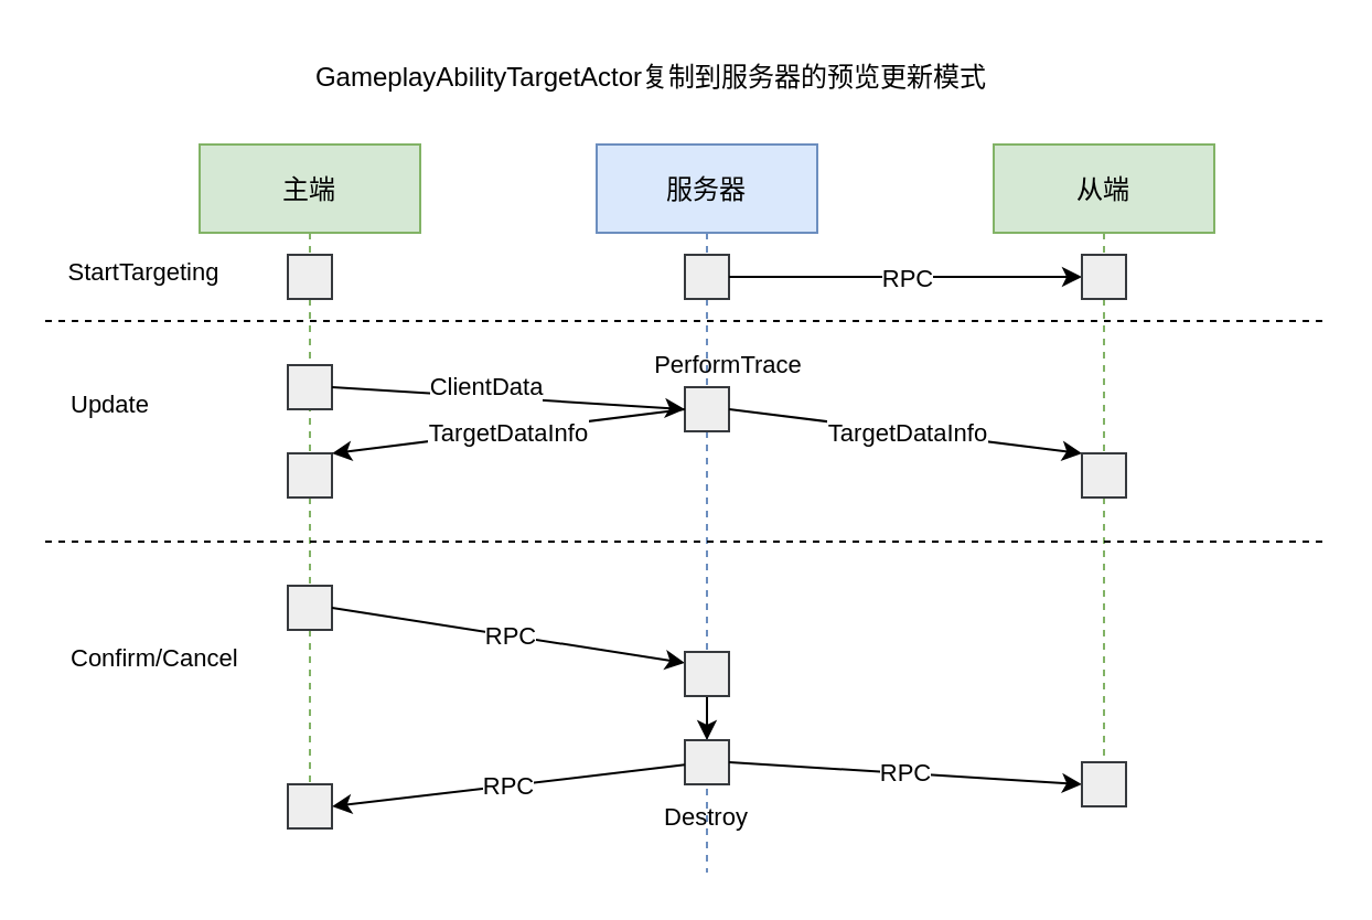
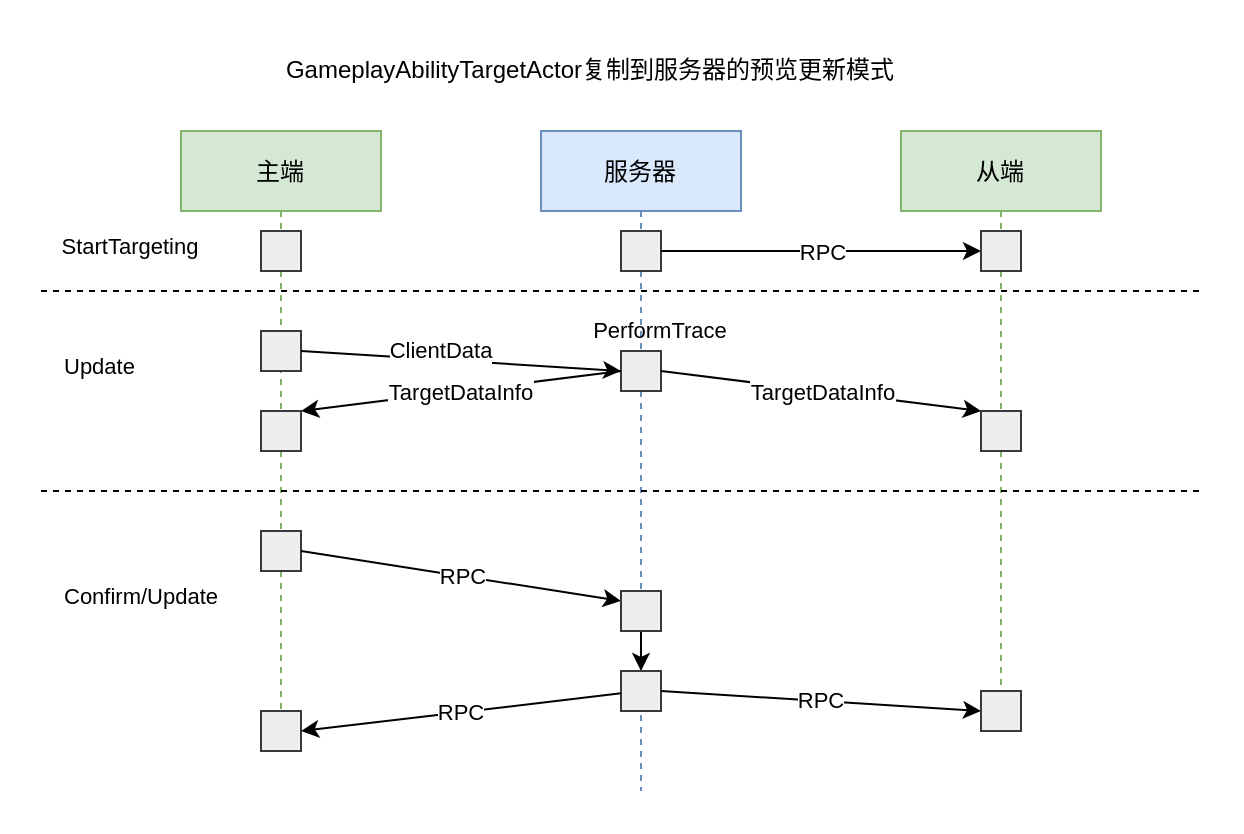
  <mxCell id="0" />
  <mxCell id="1" parent="0" />
  <mxCell id="2" value="主端" style="shape=umlLifeline;perimeter=lifelinePerimeter;container=1;collapsible=0;recursiveResize=0;rounded=0;shadow=0;strokeWidth=1;fillColor=#d5e8d4;strokeColor=#82b366;" parent="1" vertex="1"><mxGeometry x="90" y="65" width="100" height="300" as="geometry" /></mxCell>
  <mxCell id="3" value="" style="rounded=0;whiteSpace=wrap;html=1;fillColor=#eeeeee;strokeColor=#36393d;" vertex="1" parent="2"><mxGeometry x="40" y="100" width="20" height="20" as="geometry" /></mxCell>
  <mxCell id="4" value="" style="rounded=0;whiteSpace=wrap;html=1;fillColor=#eeeeee;strokeColor=#36393d;" vertex="1" parent="2"><mxGeometry x="40" y="140" width="20" height="20" as="geometry" /></mxCell>
  <mxCell id="5" value="" style="rounded=0;whiteSpace=wrap;html=1;fillColor=#eeeeee;strokeColor=#36393d;" vertex="1" parent="2"><mxGeometry x="40" y="200" width="20" height="20" as="geometry" /></mxCell>
  <mxCell id="6" value="" style="endArrow=classic;html=1;rounded=0;fontSize=11;entryX=0;entryY=0.25;entryDx=0;entryDy=0;" edge="1" parent="2" target="14"><mxGeometry relative="1" as="geometry"><mxPoint x="60" y="210" as="sourcePoint" /><mxPoint x="160" y="210" as="targetPoint" /></mxGeometry></mxCell>
  <mxCell id="7" value="RPC" style="edgeLabel;resizable=0;html=1;align=center;verticalAlign=middle;fontSize=11;" connectable="0" vertex="1" parent="6"><mxGeometry relative="1" as="geometry" /></mxCell>
  <mxCell id="8" value="服务器" style="shape=umlLifeline;perimeter=lifelinePerimeter;container=1;collapsible=0;recursiveResize=0;rounded=0;shadow=0;strokeWidth=1;fillColor=#dae8fc;strokeColor=#6c8ebf;" parent="1" vertex="1"><mxGeometry x="270" y="65" width="100" height="330" as="geometry" /></mxCell>
  <mxCell id="9" value="" style="rounded=0;whiteSpace=wrap;html=1;fillColor=#eeeeee;strokeColor=#36393d;" vertex="1" parent="8"><mxGeometry x="40" y="50" width="20" height="20" as="geometry" /></mxCell>
  <mxCell id="10" value="" style="rounded=0;whiteSpace=wrap;html=1;fillColor=#eeeeee;strokeColor=#36393d;" vertex="1" parent="8"><mxGeometry x="40" y="110" width="20" height="20" as="geometry" /></mxCell>
  <mxCell id="11" value="" style="endArrow=classic;html=1;rounded=0;fontSize=11;" edge="1" parent="8"><mxGeometry relative="1" as="geometry"><mxPoint x="60" y="120" as="sourcePoint" /><mxPoint x="220" y="140" as="targetPoint" /></mxGeometry></mxCell>
  <mxCell id="12" value="TargetDataInfo" style="edgeLabel;resizable=0;html=1;align=center;verticalAlign=middle;fontSize=11;" connectable="0" vertex="1" parent="11"><mxGeometry relative="1" as="geometry" /></mxCell>
  <mxCell id="13" style="edgeStyle=orthogonalEdgeStyle;rounded=0;orthogonalLoop=1;jettySize=auto;html=1;exitX=0.5;exitY=1;exitDx=0;exitDy=0;entryX=0.5;entryY=0;entryDx=0;entryDy=0;fontSize=11;" edge="1" parent="8" source="14" target="15"><mxGeometry relative="1" as="geometry" /></mxCell>
  <mxCell id="14" value="" style="rounded=0;whiteSpace=wrap;html=1;fillColor=#eeeeee;strokeColor=#36393d;" vertex="1" parent="8"><mxGeometry x="40" y="230" width="20" height="20" as="geometry" /></mxCell>
  <mxCell id="15" value="" style="rounded=0;whiteSpace=wrap;html=1;fillColor=#eeeeee;strokeColor=#36393d;" vertex="1" parent="8"><mxGeometry x="40" y="270" width="20" height="20" as="geometry" /></mxCell>
  <mxCell id="16" value="&lt;font style=&quot;font-size: 11px;&quot;&gt;PerformTrace&lt;/font&gt;" style="text;html=1;strokeColor=none;fillColor=none;align=center;verticalAlign=middle;whiteSpace=wrap;rounded=0;fontSize=11;" vertex="1" parent="8"><mxGeometry x="40" y="90" width="40" height="20" as="geometry" /></mxCell>
- <mxCell id="17" value="Destroy" style="text;html=1;strokeColor=none;fillColor=none;align=center;verticalAlign=middle;whiteSpace=wrap;rounded=0;fontSize=11;" vertex="1" parent="8"><mxGeometry x="20" y="290" width="60" height="30" as="geometry" /></mxCell>
  <mxCell id="18" value="" style="endArrow=classic;html=1;rounded=0;fontSize=11;entryX=0;entryY=0.5;entryDx=0;entryDy=0;" edge="1" parent="8" target="24"><mxGeometry relative="1" as="geometry"><mxPoint x="60" y="280" as="sourcePoint" /><mxPoint x="160" y="280" as="targetPoint" /></mxGeometry></mxCell>
  <mxCell id="19" value="RPC" style="edgeLabel;resizable=0;html=1;align=center;verticalAlign=middle;fontSize=11;" connectable="0" vertex="1" parent="18"><mxGeometry relative="1" as="geometry" /></mxCell>
  <mxCell id="20" value="" style="endArrow=classic;html=1;rounded=0;fontSize=11;" edge="1" parent="8"><mxGeometry relative="1" as="geometry"><mxPoint x="60" y="60" as="sourcePoint" /><mxPoint x="220" y="60" as="targetPoint" /><Array as="points"><mxPoint x="200" y="60" /></Array></mxGeometry></mxCell>
  <mxCell id="21" value="RPC" style="edgeLabel;resizable=0;html=1;align=center;verticalAlign=middle;fontSize=11;" connectable="0" vertex="1" parent="20"><mxGeometry relative="1" as="geometry" /></mxCell>
  <mxCell id="22" value="从端" style="shape=umlLifeline;perimeter=lifelinePerimeter;container=1;collapsible=0;recursiveResize=0;rounded=0;shadow=0;strokeWidth=1;fillColor=#d5e8d4;strokeColor=#82b366;" vertex="1" parent="1"><mxGeometry x="450" y="65" width="100" height="300" as="geometry" /></mxCell>
  <mxCell id="23" value="" style="rounded=0;whiteSpace=wrap;html=1;fillColor=#eeeeee;strokeColor=#36393d;" vertex="1" parent="22"><mxGeometry x="40" y="140" width="20" height="20" as="geometry" /></mxCell>
  <mxCell id="24" value="" style="rounded=0;whiteSpace=wrap;html=1;fillColor=#eeeeee;strokeColor=#36393d;" vertex="1" parent="22"><mxGeometry x="40" y="280" width="20" height="20" as="geometry" /></mxCell>
  <mxCell id="25" value="" style="rounded=0;whiteSpace=wrap;html=1;fillColor=#eeeeee;strokeColor=#36393d;" vertex="1" parent="22"><mxGeometry x="40" y="50" width="20" height="20" as="geometry" /></mxCell>
  <mxCell id="26" value="" style="verticalAlign=bottom;endArrow=none;shadow=0;strokeWidth=1;exitX=0.498;exitY=0.218;exitDx=0;exitDy=0;exitPerimeter=0;entryX=0.5;entryY=0.4;entryDx=0;entryDy=0;entryPerimeter=0;" edge="1" parent="1" source="2" target="27"><mxGeometry x="-1" y="157" relative="1" as="geometry"><mxPoint x="139.8" y="130.4" as="sourcePoint" /><mxPoint x="320" y="185" as="targetPoint" /><Array as="points" /><mxPoint x="-125" y="62" as="offset" /></mxGeometry></mxCell>
  <mxCell id="27" value="" style="rounded=0;whiteSpace=wrap;html=1;fillColor=#eeeeee;strokeColor=#36393d;" vertex="1" parent="1"><mxGeometry x="130" y="115" width="20" height="20" as="geometry" /></mxCell>
  <mxCell id="28" value="GameplayAbilityTargetActor复制到服务器的预览更新模式" style="text;strokeColor=none;align=center;fillColor=none;html=1;verticalAlign=middle;whiteSpace=wrap;rounded=0;" vertex="1" parent="1"><mxGeometry x="130" y="20" width="330" height="30" as="geometry" /></mxCell>
  <mxCell id="29" value="&lt;font style=&quot;font-size: 11px;&quot;&gt;StartTargeting&lt;/font&gt;" style="text;strokeColor=none;align=center;fillColor=none;html=1;verticalAlign=middle;whiteSpace=wrap;rounded=0;fontSize=8;" vertex="1" parent="1"><mxGeometry x="20" y="115" width="90" height="15" as="geometry" /></mxCell>
  <mxCell id="30" value="" style="endArrow=none;dashed=1;html=1;rounded=0;fontSize=11;" edge="1" parent="1"><mxGeometry width="50" height="50" relative="1" as="geometry"><mxPoint x="20" y="145" as="sourcePoint" /><mxPoint x="600" y="145" as="targetPoint" /></mxGeometry></mxCell>
  <mxCell id="31" value="" style="endArrow=classic;html=1;rounded=0;fontSize=11;entryX=0;entryY=0.5;entryDx=0;entryDy=0;" edge="1" parent="1" target="10"><mxGeometry relative="1" as="geometry"><mxPoint x="150" y="175" as="sourcePoint" /><mxPoint x="250" y="175" as="targetPoint" /></mxGeometry></mxCell>
  <mxCell id="32" value="ClientData" style="edgeLabel;resizable=0;html=1;align=center;verticalAlign=middle;fontSize=11;" connectable="0" vertex="1" parent="31"><mxGeometry relative="1" as="geometry"><mxPoint x="-10" y="-5" as="offset" /></mxGeometry></mxCell>
  <mxCell id="33" value="" style="endArrow=classic;html=1;rounded=0;fontSize=11;entryX=1;entryY=0;entryDx=0;entryDy=0;" edge="1" parent="1" target="4"><mxGeometry relative="1" as="geometry"><mxPoint x="310" y="185" as="sourcePoint" /><mxPoint x="340" y="215" as="targetPoint" /></mxGeometry></mxCell>
  <mxCell id="34" value="TargetDataInfo" style="edgeLabel;resizable=0;html=1;align=center;verticalAlign=middle;fontSize=11;" connectable="0" vertex="1" parent="33"><mxGeometry relative="1" as="geometry" /></mxCell>
  <mxCell id="35" value="&lt;div style=&quot;text-align: center;&quot;&gt;&lt;span style=&quot;background-color: initial;&quot;&gt;Update&lt;/span&gt;&lt;/div&gt;" style="text;whiteSpace=wrap;html=1;fontSize=11;" vertex="1" parent="1"><mxGeometry x="30" y="170" width="50" height="40" as="geometry" /></mxCell>
  <mxCell id="36" value="" style="endArrow=none;dashed=1;html=1;rounded=0;fontSize=11;" edge="1" parent="1"><mxGeometry width="50" height="50" relative="1" as="geometry"><mxPoint x="20" y="245" as="sourcePoint" /><mxPoint x="600" y="245" as="targetPoint" /></mxGeometry></mxCell>
- <mxCell id="37" value="&lt;div style=&quot;text-align: center;&quot;&gt;Confirm/Cancel&lt;/div&gt;" style="text;whiteSpace=wrap;html=1;fontSize=11;" vertex="1" parent="1"><mxGeometry x="30" y="285" width="90" height="20" as="geometry" /></mxCell>
+ <mxCell id="37" value="&lt;div style=&quot;text-align: center;&quot;&gt;Confirm/Update&lt;/div&gt;" style="text;whiteSpace=wrap;html=1;fontSize=11;" vertex="1" parent="1"><mxGeometry x="30" y="285" width="90" height="20" as="geometry" /></mxCell>
  <mxCell id="38" value="" style="rounded=0;whiteSpace=wrap;html=1;fillColor=#eeeeee;strokeColor=#36393d;" vertex="1" parent="1"><mxGeometry x="130" y="355" width="20" height="20" as="geometry" /></mxCell>
  <mxCell id="39" value="" style="endArrow=classic;html=1;rounded=0;fontSize=11;entryX=1;entryY=0.5;entryDx=0;entryDy=0;" edge="1" parent="1" source="15" target="38"><mxGeometry relative="1" as="geometry"><mxPoint x="-90" y="290" as="sourcePoint" /><mxPoint x="470" y="450" as="targetPoint" /></mxGeometry></mxCell>
  <mxCell id="40" value="RPC" style="edgeLabel;resizable=0;html=1;align=center;verticalAlign=middle;fontSize=11;" connectable="0" vertex="1" parent="39"><mxGeometry relative="1" as="geometry" /></mxCell>
